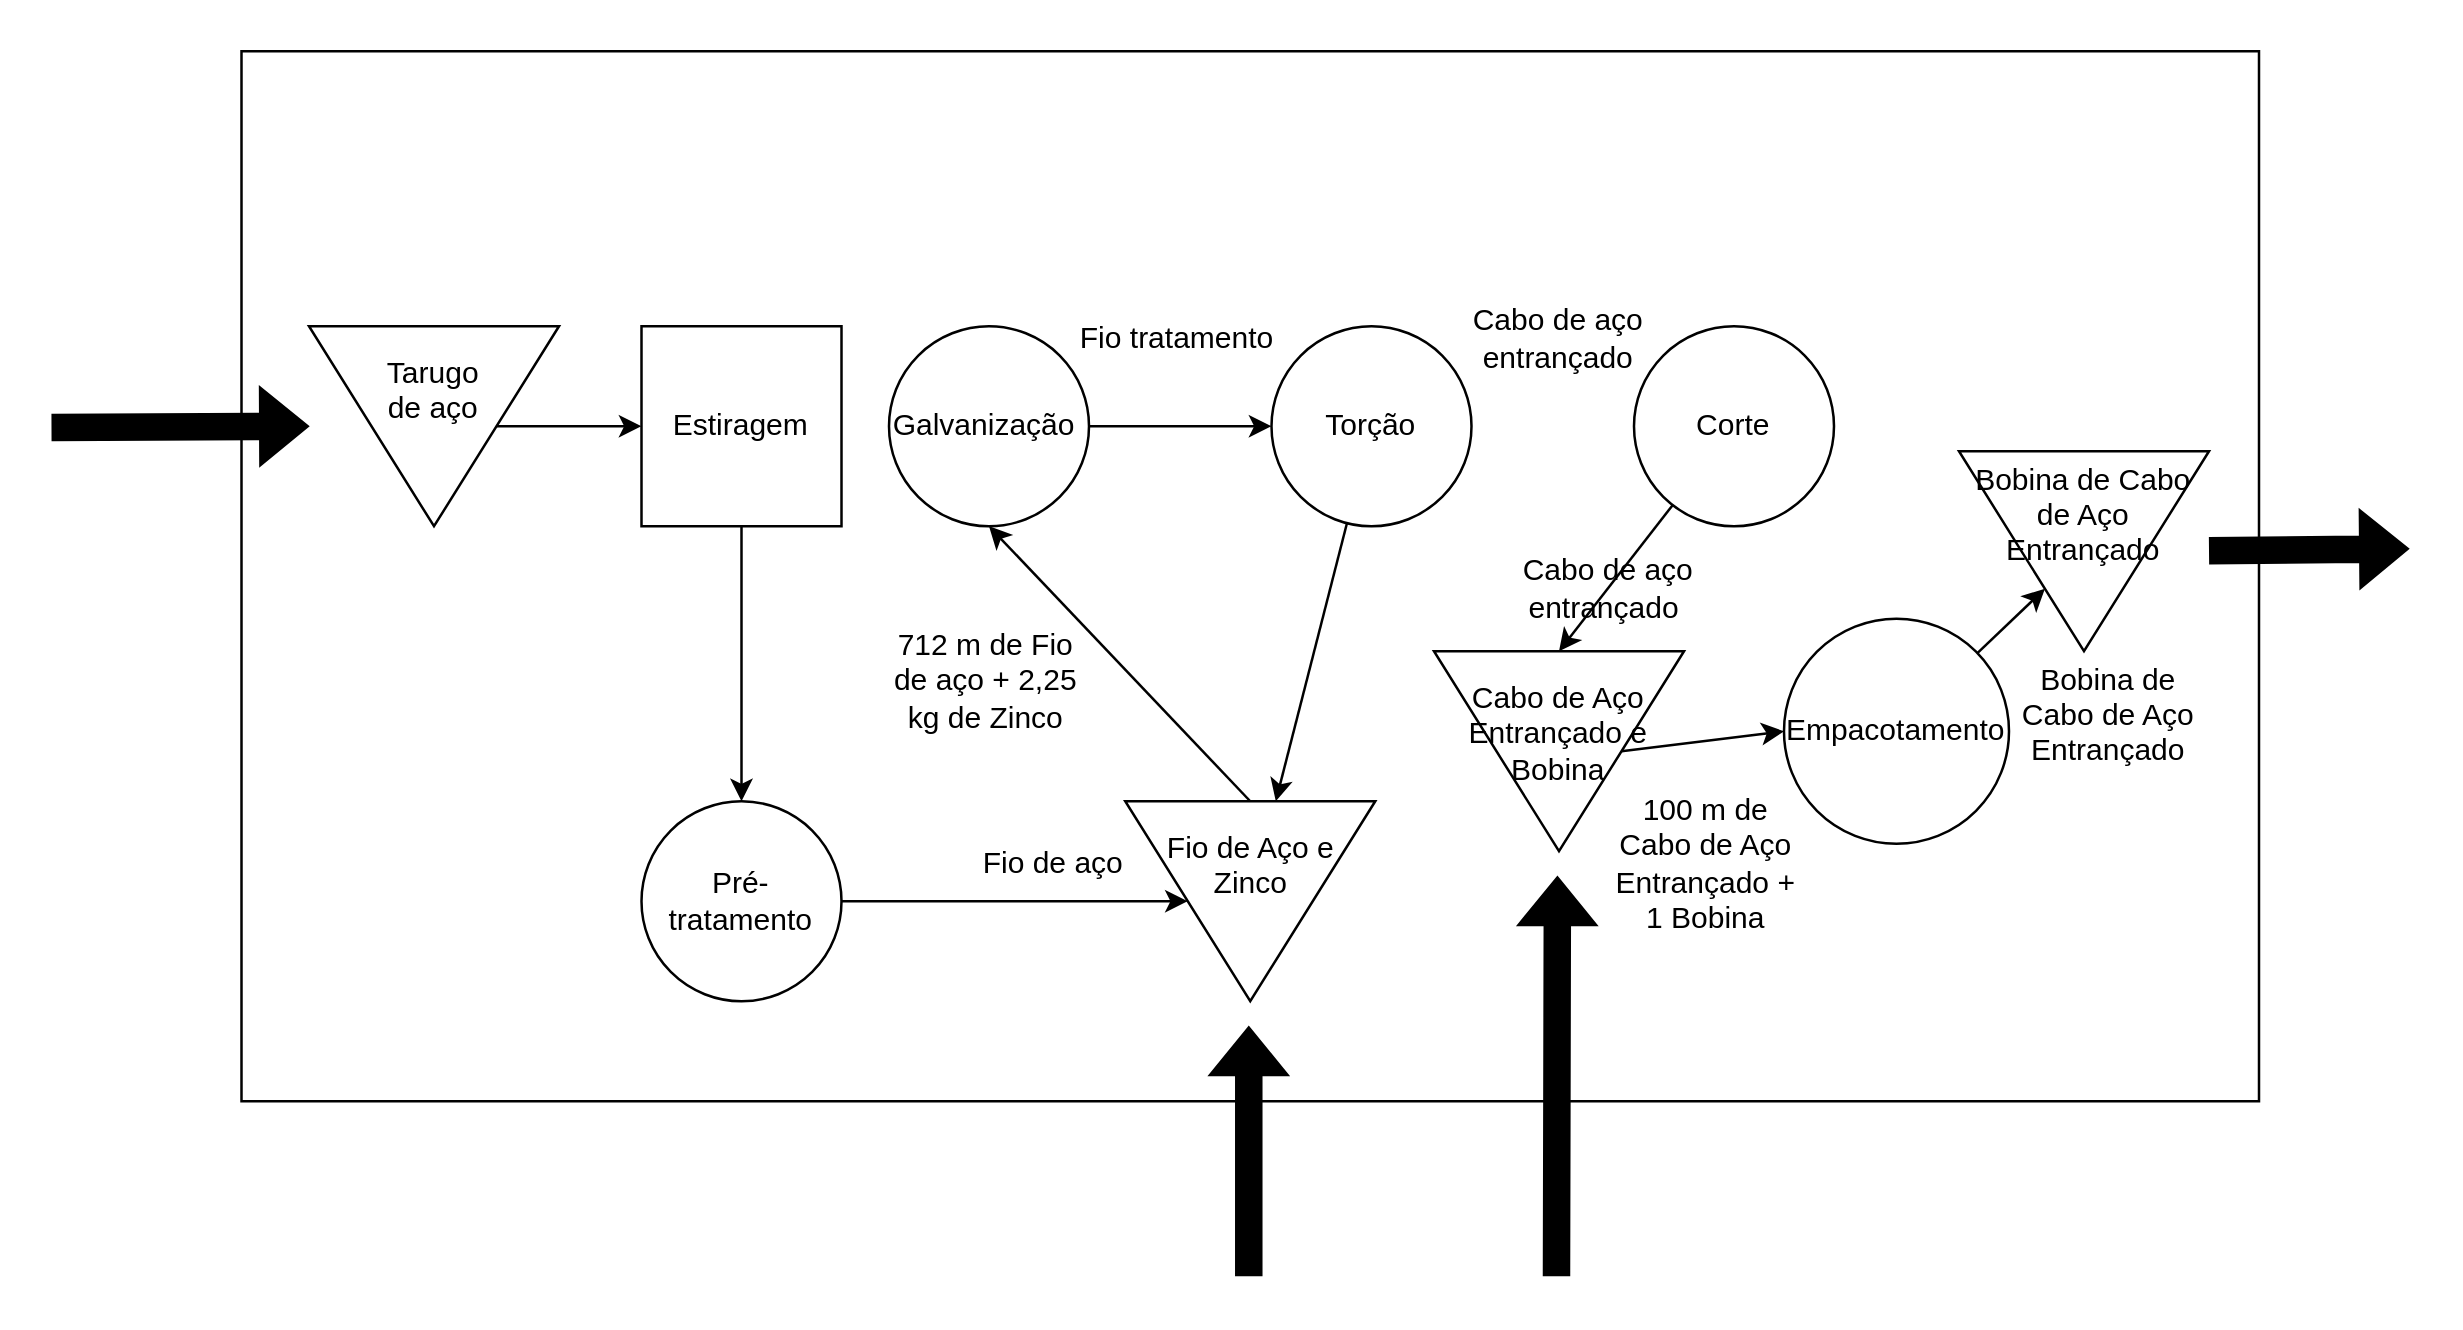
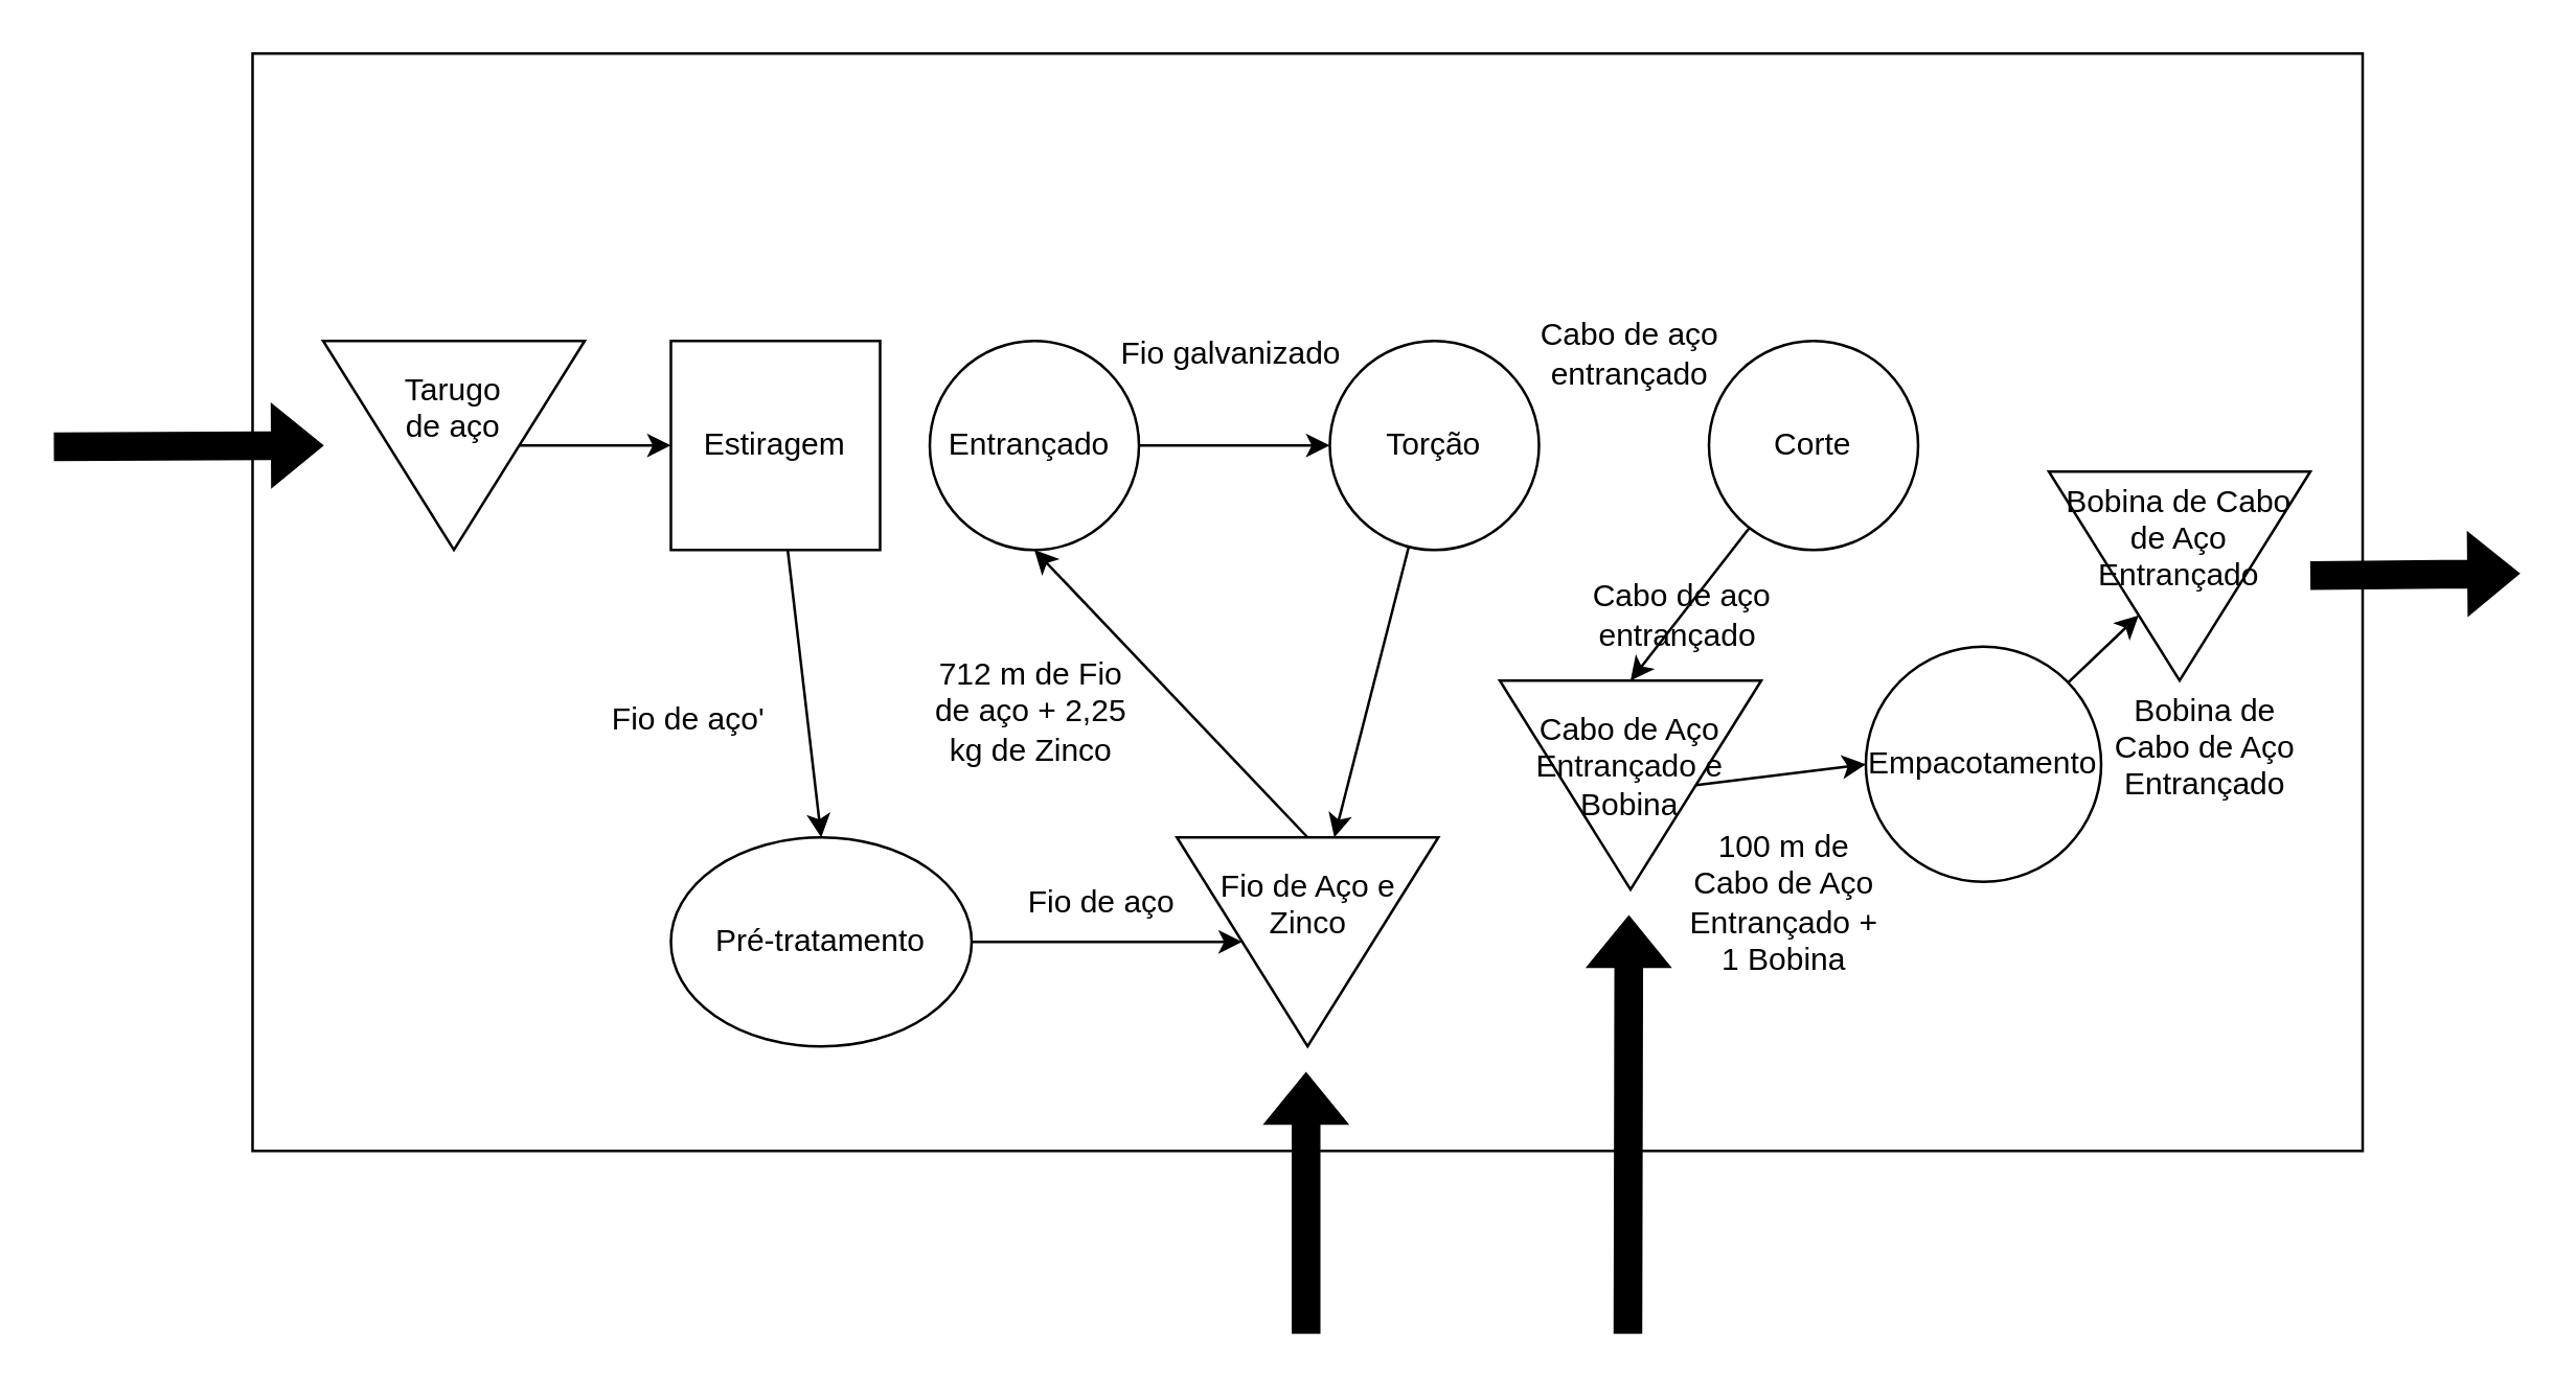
  <mxCell id="0" />
  <mxCell id="1" parent="0" />
  <mxCell id="2" value="" style="rounded=0;whiteSpace=wrap;html=1;" parent="1" vertex="1"><mxGeometry x="96" y="20" width="807" height="420" as="geometry" /></mxCell>
  <mxCell id="3" value="Tarugo&lt;div&gt;de aço&lt;div&gt;&lt;br&gt;&lt;/div&gt;&lt;div&gt;&lt;br&gt;&lt;/div&gt;&lt;/div&gt;" style="triangle;whiteSpace=wrap;html=1;direction=south;align=center;" parent="1" vertex="1"><mxGeometry x="123" y="130" width="100" height="80" as="geometry" /></mxCell>
  <mxCell id="4" value="&lt;span style=&quot;text-align: left;&quot;&gt;Estiragem&lt;/span&gt;" style="whiteSpace=wrap;html=1;aspect=fixed;rounded=0;" parent="1" vertex="1"><mxGeometry x="256" y="130" width="80" height="80" as="geometry" /></mxCell>
  <mxCell id="5" value="&lt;span style=&quot;text-align: left;&quot;&gt;Torção&lt;/span&gt;" style="ellipse;whiteSpace=wrap;html=1;aspect=fixed;" parent="1" vertex="1"><mxGeometry x="508" y="130" width="80" height="80" as="geometry" /></mxCell>
- <mxCell id="6" value="&lt;span style=&quot;text-align: left;&quot;&gt;Galvanização&amp;nbsp;&lt;/span&gt;" style="ellipse;whiteSpace=wrap;html=1;aspect=fixed;" parent="1" vertex="1"><mxGeometry x="355" y="130" width="80" height="80" as="geometry" /></mxCell>
- <mxCell id="7" value="&lt;span style=&quot;text-align: left;&quot;&gt;Pré-tratamento&lt;/span&gt;" style="ellipse;whiteSpace=wrap;html=1;aspect=fixed;" parent="1" vertex="1"><mxGeometry x="256" y="320" width="80" height="80" as="geometry" /></mxCell>
+ <mxCell id="6" value="&lt;span style=&quot;text-align: left;&quot;&gt;Entrançado&amp;nbsp;&lt;/span&gt;" style="ellipse;whiteSpace=wrap;html=1;aspect=fixed;" parent="1" vertex="1"><mxGeometry x="355" y="130" width="80" height="80" as="geometry" /></mxCell>
+ <mxCell id="7" value="&lt;span style=&quot;text-align: left;&quot;&gt;Pré-tratamento&lt;/span&gt;" style="ellipse;whiteSpace=wrap;html=1;aspect=fixed;" parent="1" vertex="1"><mxGeometry x="256" y="320" width="115" height="80" as="geometry" /></mxCell>
  <mxCell id="8" value="&lt;span style=&quot;text-align: left;&quot;&gt;Corte&lt;/span&gt;" style="ellipse;whiteSpace=wrap;html=1;aspect=fixed;" parent="1" vertex="1"><mxGeometry x="653" y="130" width="80" height="80" as="geometry" /></mxCell>
  <mxCell id="9" value="&lt;span style=&quot;text-align: left;&quot;&gt;Empacotamento&lt;/span&gt;" style="ellipse;whiteSpace=wrap;html=1;aspect=fixed;" parent="1" vertex="1"><mxGeometry x="713" y="247" width="90" height="90" as="geometry" /></mxCell>
  <mxCell id="10" value="&lt;div&gt;Bobina de Cabo de Aço Entrançado&lt;br&gt;&lt;div&gt;&lt;br&gt;&lt;/div&gt;&lt;div&gt;&lt;br&gt;&lt;/div&gt;&lt;/div&gt;" style="triangle;whiteSpace=wrap;html=1;direction=south;" parent="1" vertex="1"><mxGeometry x="783" y="180" width="100" height="80" as="geometry" /></mxCell>
  <mxCell id="11" value="" style="shape=flexArrow;endArrow=classic;html=1;rounded=0;fillColor=#000000;" parent="1" edge="1"><mxGeometry width="50" height="50" relative="1" as="geometry"><mxPoint x="20" y="170.46" as="sourcePoint" /><mxPoint x="123" y="170" as="targetPoint" /></mxGeometry></mxCell>
  <mxCell id="12" value="" style="shape=flexArrow;endArrow=classic;html=1;rounded=0;fillColor=#000000;" parent="1" edge="1"><mxGeometry width="50" height="50" relative="1" as="geometry"><mxPoint x="883" y="219.75" as="sourcePoint" /><mxPoint x="963" y="219" as="targetPoint" /></mxGeometry></mxCell>
  <mxCell id="13" value="Fio de Aço e Zinco&lt;div&gt;&lt;br&gt;&lt;/div&gt;&lt;div&gt;&lt;br&gt;&lt;/div&gt;" style="triangle;whiteSpace=wrap;html=1;direction=south;" parent="1" vertex="1"><mxGeometry x="449.5" y="320" width="100" height="80" as="geometry" /></mxCell>
  <mxCell id="14" value="" style="shape=flexArrow;endArrow=classic;html=1;rounded=0;fillColor=#000000;" parent="1" edge="1"><mxGeometry width="50" height="50" relative="1" as="geometry"><mxPoint x="498.91" y="510" as="sourcePoint" /><mxPoint x="498.91" y="410" as="targetPoint" /></mxGeometry></mxCell>
  <mxCell id="15" value="" style="endArrow=classic;html=1;rounded=0;entryX=0;entryY=0.5;entryDx=0;entryDy=0;exitX=0.5;exitY=0;exitDx=0;exitDy=0;" parent="1" source="3" target="4" edge="1"><mxGeometry width="50" height="50" relative="1" as="geometry"><mxPoint x="183" y="280" as="sourcePoint" /><mxPoint x="233" y="230" as="targetPoint" /></mxGeometry></mxCell>
  <mxCell id="16" value="" style="endArrow=classic;html=1;rounded=0;entryX=0.5;entryY=0;entryDx=0;entryDy=0;" parent="1" source="4" target="7" edge="1"><mxGeometry width="50" height="50" relative="1" as="geometry"><mxPoint x="287.716" y="230.004" as="sourcePoint" /><mxPoint x="313" y="241.72" as="targetPoint" /></mxGeometry></mxCell>
+ <mxCell id="17" value="Fio de aço'" style="text;html=1;align=center;verticalAlign=middle;whiteSpace=wrap;rounded=0;" parent="1" vertex="1"><mxGeometry x="230" y="260" width="66" height="30" as="geometry" /></mxCell>
  <mxCell id="18" value="" style="endArrow=classic;html=1;rounded=0;" parent="1" source="7" target="13" edge="1"><mxGeometry width="50" height="50" relative="1" as="geometry"><mxPoint x="389" y="360" as="sourcePoint" /><mxPoint x="423" y="311.72" as="targetPoint" /></mxGeometry></mxCell>
  <mxCell id="19" value="Fio de aço" style="text;html=1;align=center;verticalAlign=middle;whiteSpace=wrap;rounded=0;" parent="1" vertex="1"><mxGeometry x="388" y="330" width="66" height="30" as="geometry" /></mxCell>
  <mxCell id="20" value="" style="endArrow=classic;html=1;rounded=0;exitX=0;exitY=0.5;exitDx=0;exitDy=0;entryX=0.5;entryY=1;entryDx=0;entryDy=0;" parent="1" source="13" target="6" edge="1"><mxGeometry width="50" height="50" relative="1" as="geometry"><mxPoint x="433" y="230" as="sourcePoint" /><mxPoint x="483" y="180" as="targetPoint" /></mxGeometry></mxCell>
  <mxCell id="21" value="712 m de Fio de aço + 2,25 kg de Zinco" style="text;html=1;align=center;verticalAlign=middle;whiteSpace=wrap;rounded=0;" parent="1" vertex="1"><mxGeometry x="355" y="247" width="78" height="50" as="geometry" /></mxCell>
  <mxCell id="22" value="" style="endArrow=classic;html=1;rounded=0;entryX=0;entryY=0.5;entryDx=0;entryDy=0;exitX=1;exitY=0.5;exitDx=0;exitDy=0;" parent="1" source="6" target="5" edge="1"><mxGeometry width="50" height="50" relative="1" as="geometry"><mxPoint x="463" y="170" as="sourcePoint" /><mxPoint x="513" y="120" as="targetPoint" /></mxGeometry></mxCell>
  <mxCell id="23" value="" style="endArrow=classic;html=1;rounded=0;" parent="1" source="5" target="13" edge="1"><mxGeometry width="50" height="50" relative="1" as="geometry"><mxPoint x="503" y="220" as="sourcePoint" /><mxPoint x="553" y="170" as="targetPoint" /></mxGeometry></mxCell>
  <mxCell id="24" value="" style="endArrow=classic;html=1;rounded=0;entryX=0;entryY=0.5;entryDx=0;entryDy=0;" parent="1" source="8" target="30" edge="1"><mxGeometry width="50" height="50" relative="1" as="geometry"><mxPoint x="523" y="270" as="sourcePoint" /><mxPoint x="573" y="220" as="targetPoint" /></mxGeometry></mxCell>
  <mxCell id="25" value="" style="endArrow=classic;html=1;rounded=0;" parent="1" source="9" target="10" edge="1"><mxGeometry width="50" height="50" relative="1" as="geometry"><mxPoint x="683" y="240" as="sourcePoint" /><mxPoint x="733" y="190" as="targetPoint" /></mxGeometry></mxCell>
- <mxCell id="26" value="Fio tratamento" style="text;html=1;align=center;verticalAlign=middle;whiteSpace=wrap;rounded=0;" parent="1" vertex="1"><mxGeometry x="423" y="120" width="95" height="30" as="geometry" /></mxCell>
+ <mxCell id="26" value="Fio galvanizado" style="text;html=1;align=center;verticalAlign=middle;whiteSpace=wrap;rounded=0;" parent="1" vertex="1"><mxGeometry x="423" y="120" width="95" height="30" as="geometry" /></mxCell>
  <mxCell id="27" value="Bobina de Cabo de Aço Entrançado&lt;br&gt;&lt;div&gt;&lt;br&gt;&lt;/div&gt;&lt;div&gt;&lt;br&gt;&lt;/div&gt;" style="text;html=1;align=center;verticalAlign=middle;whiteSpace=wrap;rounded=0;" parent="1" vertex="1"><mxGeometry x="803" y="275" width="80" height="50" as="geometry" /></mxCell>
  <mxCell id="28" value="Cabo de aço entrançado&amp;nbsp;" style="text;html=1;align=center;verticalAlign=middle;whiteSpace=wrap;rounded=0;" parent="1" vertex="1"><mxGeometry x="603" y="220" width="80" height="30" as="geometry" /></mxCell>
  <mxCell id="29" value="Cabo de aço entrançado" style="text;html=1;align=center;verticalAlign=middle;whiteSpace=wrap;rounded=0;" parent="1" vertex="1"><mxGeometry x="583" y="120" width="80" height="30" as="geometry" /></mxCell>
  <mxCell id="30" value="&lt;div&gt;&lt;div&gt;Cabo de Aço Entrançado e Bobina&lt;/div&gt;&lt;div&gt;&lt;br&gt;&lt;/div&gt;&lt;/div&gt;" style="triangle;whiteSpace=wrap;html=1;direction=south;" parent="1" vertex="1"><mxGeometry x="573" y="260" width="100" height="80" as="geometry" /></mxCell>
  <mxCell id="31" value="" style="shape=flexArrow;endArrow=classic;html=1;rounded=0;fillColor=#000000;" parent="1" edge="1"><mxGeometry width="50" height="50" relative="1" as="geometry"><mxPoint x="622" y="510" as="sourcePoint" /><mxPoint x="622.37" y="350" as="targetPoint" /></mxGeometry></mxCell>
  <mxCell id="32" value="" style="endArrow=classic;html=1;rounded=0;entryX=0;entryY=0.5;entryDx=0;entryDy=0;exitX=0.5;exitY=0;exitDx=0;exitDy=0;" parent="1" source="30" target="9" edge="1"><mxGeometry width="50" height="50" relative="1" as="geometry"><mxPoint x="678" y="212" as="sourcePoint" /><mxPoint x="633" y="270" as="targetPoint" /></mxGeometry></mxCell>
  <mxCell id="33" value="100 m de Cabo de Aço Entrançado&amp;nbsp;+ 1 Bobina" style="text;html=1;align=center;verticalAlign=middle;whiteSpace=wrap;rounded=0;" parent="1" vertex="1"><mxGeometry x="643" y="320" width="78" height="50" as="geometry" /></mxCell>
